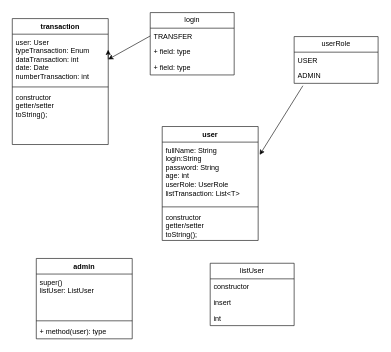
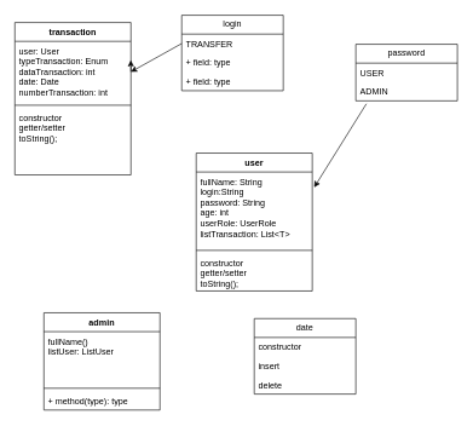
  <mxCell id="0" />
  <mxCell id="1" parent="0" />
  <mxCell id="2" value="user" style="swimlane;fontStyle=1;align=center;verticalAlign=top;childLayout=stackLayout;horizontal=1;startSize=26;horizontalStack=0;resizeParent=1;resizeParentMax=0;resizeLast=0;collapsible=1;marginBottom=0;whiteSpace=wrap;html=1;" vertex="1" parent="1"><mxGeometry x="270" y="210" width="160" height="190" as="geometry" /></mxCell>
  <mxCell id="3" value="fullName: String&lt;br&gt;login:String&lt;br&gt;password: String&lt;br&gt;age: int&lt;br&gt;userRole: UserRole&lt;br&gt;listTransaction: List&amp;lt;T&amp;gt;" style="text;strokeColor=none;fillColor=none;align=left;verticalAlign=top;spacingLeft=4;spacingRight=4;overflow=hidden;rotatable=0;points=[[0,0.5],[1,0.5]];portConstraint=eastwest;whiteSpace=wrap;html=1;" vertex="1" parent="2"><mxGeometry y="26" width="160" height="104" as="geometry" /></mxCell>
  <mxCell id="4" value="" style="line;strokeWidth=1;fillColor=none;align=left;verticalAlign=middle;spacingTop=-1;spacingLeft=3;spacingRight=3;rotatable=0;labelPosition=right;points=[];portConstraint=eastwest;strokeColor=inherit;" vertex="1" parent="2"><mxGeometry y="130" width="160" height="8" as="geometry" /></mxCell>
  <mxCell id="5" value="constructor&lt;br&gt;getter/setter&lt;br&gt;toString();&lt;br&gt;" style="text;strokeColor=none;fillColor=none;align=left;verticalAlign=top;spacingLeft=4;spacingRight=4;overflow=hidden;rotatable=0;points=[[0,0.5],[1,0.5]];portConstraint=eastwest;whiteSpace=wrap;html=1;" vertex="1" parent="2"><mxGeometry y="138" width="160" height="52" as="geometry" /></mxCell>
- <mxCell id="6" value="userRole" style="swimlane;fontStyle=0;childLayout=stackLayout;horizontal=1;startSize=26;fillColor=none;horizontalStack=0;resizeParent=1;resizeParentMax=0;resizeLast=0;collapsible=1;marginBottom=0;whiteSpace=wrap;html=1;" vertex="1" parent="1"><mxGeometry x="490" y="60" width="140" height="78" as="geometry" /></mxCell>
+ <mxCell id="6" value="password" style="swimlane;fontStyle=0;childLayout=stackLayout;horizontal=1;startSize=26;fillColor=none;horizontalStack=0;resizeParent=1;resizeParentMax=0;resizeLast=0;collapsible=1;marginBottom=0;whiteSpace=wrap;html=1;" vertex="1" parent="1"><mxGeometry x="490" y="60" width="140" height="78" as="geometry" /></mxCell>
  <mxCell id="7" value="USER" style="text;strokeColor=none;fillColor=none;align=left;verticalAlign=top;spacingLeft=4;spacingRight=4;overflow=hidden;rotatable=0;points=[[0,0.5],[1,0.5]];portConstraint=eastwest;whiteSpace=wrap;html=1;" vertex="1" parent="6"><mxGeometry y="26" width="140" height="26" as="geometry" /></mxCell>
  <mxCell id="8" value="ADMIN" style="text;strokeColor=none;fillColor=none;align=left;verticalAlign=top;spacingLeft=4;spacingRight=4;overflow=hidden;rotatable=0;points=[[0,0.5],[1,0.5]];portConstraint=eastwest;whiteSpace=wrap;html=1;" vertex="1" parent="6"><mxGeometry y="52" width="140" height="26" as="geometry" /></mxCell>
  <mxCell id="9" value="transaction" style="swimlane;fontStyle=1;align=center;verticalAlign=top;childLayout=stackLayout;horizontal=1;startSize=26;horizontalStack=0;resizeParent=1;resizeParentMax=0;resizeLast=0;collapsible=1;marginBottom=0;whiteSpace=wrap;html=1;" vertex="1" parent="1"><mxGeometry x="20" y="30" width="160" height="210" as="geometry" /></mxCell>
  <mxCell id="10" value="user: User&lt;br&gt;typeTransaction: Enum&lt;br&gt;dataTransaction: int&lt;br&gt;date: Date&lt;br&gt;numberTransaction: int" style="text;strokeColor=none;fillColor=none;align=left;verticalAlign=top;spacingLeft=4;spacingRight=4;overflow=hidden;rotatable=0;points=[[0,0.5],[1,0.5]];portConstraint=eastwest;whiteSpace=wrap;html=1;" vertex="1" parent="9"><mxGeometry y="26" width="160" height="84" as="geometry" /></mxCell>
  <mxCell id="11" value="" style="line;strokeWidth=1;fillColor=none;align=left;verticalAlign=middle;spacingTop=-1;spacingLeft=3;spacingRight=3;rotatable=0;labelPosition=right;points=[];portConstraint=eastwest;strokeColor=inherit;" vertex="1" parent="9"><mxGeometry y="110" width="160" height="8" as="geometry" /></mxCell>
  <mxCell id="12" value="constructor&lt;br&gt;getter/setter&lt;br&gt;toString();" style="text;strokeColor=none;fillColor=none;align=left;verticalAlign=top;spacingLeft=4;spacingRight=4;overflow=hidden;rotatable=0;points=[[0,0.5],[1,0.5]];portConstraint=eastwest;whiteSpace=wrap;html=1;" vertex="1" parent="9"><mxGeometry y="118" width="160" height="92" as="geometry" /></mxCell>
  <mxCell id="13" style="edgeStyle=orthogonalEdgeStyle;rounded=0;orthogonalLoop=1;jettySize=auto;html=1;exitX=1;exitY=0.5;exitDx=0;exitDy=0;entryX=0.999;entryY=0.31;entryDx=0;entryDy=0;entryPerimeter=0;" edge="1" parent="9" source="10" target="10"><mxGeometry relative="1" as="geometry" /></mxCell>
  <mxCell id="14" value="login" style="swimlane;fontStyle=0;childLayout=stackLayout;horizontal=1;startSize=26;fillColor=none;horizontalStack=0;resizeParent=1;resizeParentMax=0;resizeLast=0;collapsible=1;marginBottom=0;whiteSpace=wrap;html=1;" vertex="1" parent="1"><mxGeometry x="250" y="20" width="140" height="104" as="geometry" /></mxCell>
  <mxCell id="15" value="TRANSFER" style="text;strokeColor=none;fillColor=none;align=left;verticalAlign=top;spacingLeft=4;spacingRight=4;overflow=hidden;rotatable=0;points=[[0,0.5],[1,0.5]];portConstraint=eastwest;whiteSpace=wrap;html=1;" vertex="1" parent="14"><mxGeometry y="26" width="140" height="26" as="geometry" /></mxCell>
  <mxCell id="16" value="+ field: type" style="text;strokeColor=none;fillColor=none;align=left;verticalAlign=top;spacingLeft=4;spacingRight=4;overflow=hidden;rotatable=0;points=[[0,0.5],[1,0.5]];portConstraint=eastwest;whiteSpace=wrap;html=1;" vertex="1" parent="14"><mxGeometry y="52" width="140" height="26" as="geometry" /></mxCell>
  <mxCell id="17" value="+ field: type" style="text;strokeColor=none;fillColor=none;align=left;verticalAlign=top;spacingLeft=4;spacingRight=4;overflow=hidden;rotatable=0;points=[[0,0.5],[1,0.5]];portConstraint=eastwest;whiteSpace=wrap;html=1;" vertex="1" parent="14"><mxGeometry y="78" width="140" height="26" as="geometry" /></mxCell>
  <mxCell id="18" value="" style="endArrow=classic;html=1;rounded=0;entryX=1;entryY=0.5;entryDx=0;entryDy=0;exitX=0;exitY=0.5;exitDx=0;exitDy=0;" edge="1" parent="1" source="15" target="10"><mxGeometry width="50" height="50" relative="1" as="geometry"><mxPoint x="300" y="250" as="sourcePoint" /><mxPoint x="350" y="200" as="targetPoint" /><Array as="points" /></mxGeometry></mxCell>
  <mxCell id="19" value="" style="endArrow=classic;html=1;rounded=0;entryX=1.016;entryY=0.204;entryDx=0;entryDy=0;entryPerimeter=0;exitX=0.104;exitY=1.154;exitDx=0;exitDy=0;exitPerimeter=0;" edge="1" parent="1" source="8" target="3"><mxGeometry width="50" height="50" relative="1" as="geometry"><mxPoint x="520" y="210" as="sourcePoint" /><mxPoint x="570" y="160" as="targetPoint" /></mxGeometry></mxCell>
  <mxCell id="20" value="admin" style="swimlane;fontStyle=1;align=center;verticalAlign=top;childLayout=stackLayout;horizontal=1;startSize=26;horizontalStack=0;resizeParent=1;resizeParentMax=0;resizeLast=0;collapsible=1;marginBottom=0;whiteSpace=wrap;html=1;" vertex="1" parent="1"><mxGeometry x="60" y="430" width="160" height="134" as="geometry" /></mxCell>
- <mxCell id="21" value="super()&lt;br&gt;listUser: ListUser" style="text;strokeColor=none;fillColor=none;align=left;verticalAlign=top;spacingLeft=4;spacingRight=4;overflow=hidden;rotatable=0;points=[[0,0.5],[1,0.5]];portConstraint=eastwest;whiteSpace=wrap;html=1;" vertex="1" parent="20"><mxGeometry y="26" width="160" height="74" as="geometry" /></mxCell>
+ <mxCell id="21" value="fullName()&lt;br&gt;listUser: ListUser" style="text;strokeColor=none;fillColor=none;align=left;verticalAlign=top;spacingLeft=4;spacingRight=4;overflow=hidden;rotatable=0;points=[[0,0.5],[1,0.5]];portConstraint=eastwest;whiteSpace=wrap;html=1;" vertex="1" parent="20"><mxGeometry y="26" width="160" height="74" as="geometry" /></mxCell>
  <mxCell id="22" value="" style="line;strokeWidth=1;fillColor=none;align=left;verticalAlign=middle;spacingTop=-1;spacingLeft=3;spacingRight=3;rotatable=0;labelPosition=right;points=[];portConstraint=eastwest;strokeColor=inherit;" vertex="1" parent="20"><mxGeometry y="100" width="160" height="8" as="geometry" /></mxCell>
- <mxCell id="23" value="+ method(user): type" style="text;strokeColor=none;fillColor=none;align=left;verticalAlign=top;spacingLeft=4;spacingRight=4;overflow=hidden;rotatable=0;points=[[0,0.5],[1,0.5]];portConstraint=eastwest;whiteSpace=wrap;html=1;" vertex="1" parent="20"><mxGeometry y="108" width="160" height="26" as="geometry" /></mxCell>
- <mxCell id="24" value="listUser" style="swimlane;fontStyle=0;childLayout=stackLayout;horizontal=1;startSize=26;fillColor=none;horizontalStack=0;resizeParent=1;resizeParentMax=0;resizeLast=0;collapsible=1;marginBottom=0;whiteSpace=wrap;html=1;" vertex="1" parent="1"><mxGeometry x="350" y="438" width="140" height="104" as="geometry" /></mxCell>
+ <mxCell id="23" value="+ method(type): type" style="text;strokeColor=none;fillColor=none;align=left;verticalAlign=top;spacingLeft=4;spacingRight=4;overflow=hidden;rotatable=0;points=[[0,0.5],[1,0.5]];portConstraint=eastwest;whiteSpace=wrap;html=1;" vertex="1" parent="20"><mxGeometry y="108" width="160" height="26" as="geometry" /></mxCell>
+ <mxCell id="24" value="date" style="swimlane;fontStyle=0;childLayout=stackLayout;horizontal=1;startSize=26;fillColor=none;horizontalStack=0;resizeParent=1;resizeParentMax=0;resizeLast=0;collapsible=1;marginBottom=0;whiteSpace=wrap;html=1;" vertex="1" parent="1"><mxGeometry x="350" y="438" width="140" height="104" as="geometry" /></mxCell>
  <mxCell id="25" value="constructor" style="text;strokeColor=none;fillColor=none;align=left;verticalAlign=top;spacingLeft=4;spacingRight=4;overflow=hidden;rotatable=0;points=[[0,0.5],[1,0.5]];portConstraint=eastwest;whiteSpace=wrap;html=1;" vertex="1" parent="24"><mxGeometry y="26" width="140" height="26" as="geometry" /></mxCell>
  <mxCell id="26" value="insert" style="text;strokeColor=none;fillColor=none;align=left;verticalAlign=top;spacingLeft=4;spacingRight=4;overflow=hidden;rotatable=0;points=[[0,0.5],[1,0.5]];portConstraint=eastwest;whiteSpace=wrap;html=1;" vertex="1" parent="24"><mxGeometry y="52" width="140" height="26" as="geometry" /></mxCell>
- <mxCell id="27" value="int&lt;br&gt;" style="text;strokeColor=none;fillColor=none;align=left;verticalAlign=top;spacingLeft=4;spacingRight=4;overflow=hidden;rotatable=0;points=[[0,0.5],[1,0.5]];portConstraint=eastwest;whiteSpace=wrap;html=1;" vertex="1" parent="24"><mxGeometry y="78" width="140" height="26" as="geometry" /></mxCell>
+ <mxCell id="27" value="delete&lt;br&gt;" style="text;strokeColor=none;fillColor=none;align=left;verticalAlign=top;spacingLeft=4;spacingRight=4;overflow=hidden;rotatable=0;points=[[0,0.5],[1,0.5]];portConstraint=eastwest;whiteSpace=wrap;html=1;" vertex="1" parent="24"><mxGeometry y="78" width="140" height="26" as="geometry" /></mxCell>
